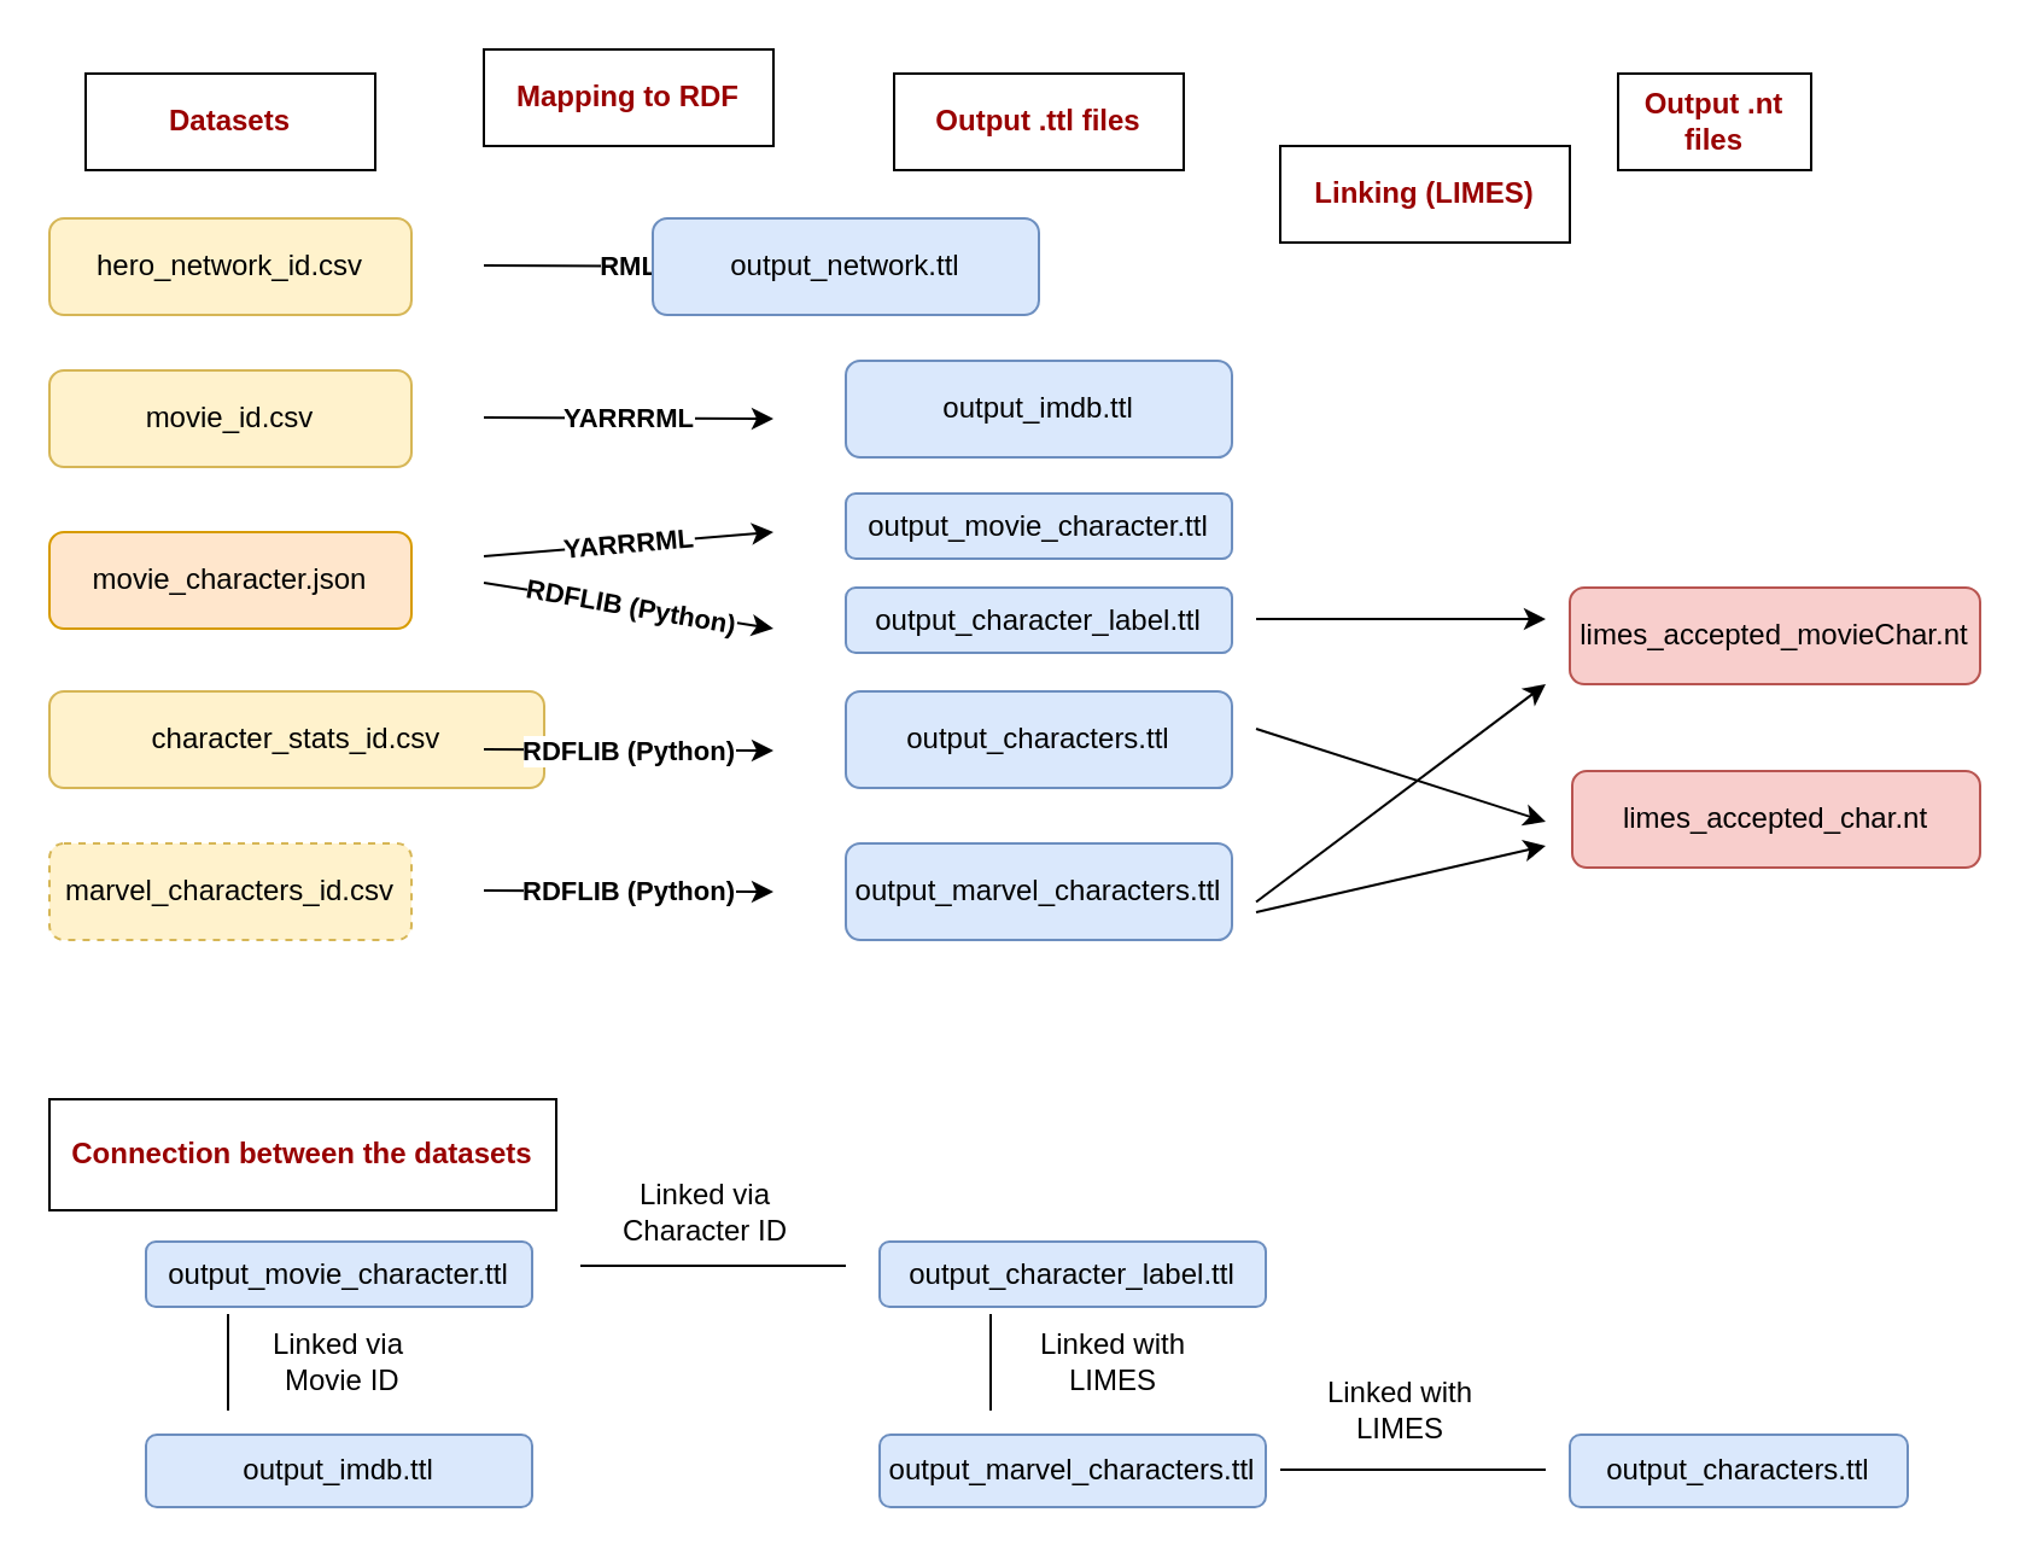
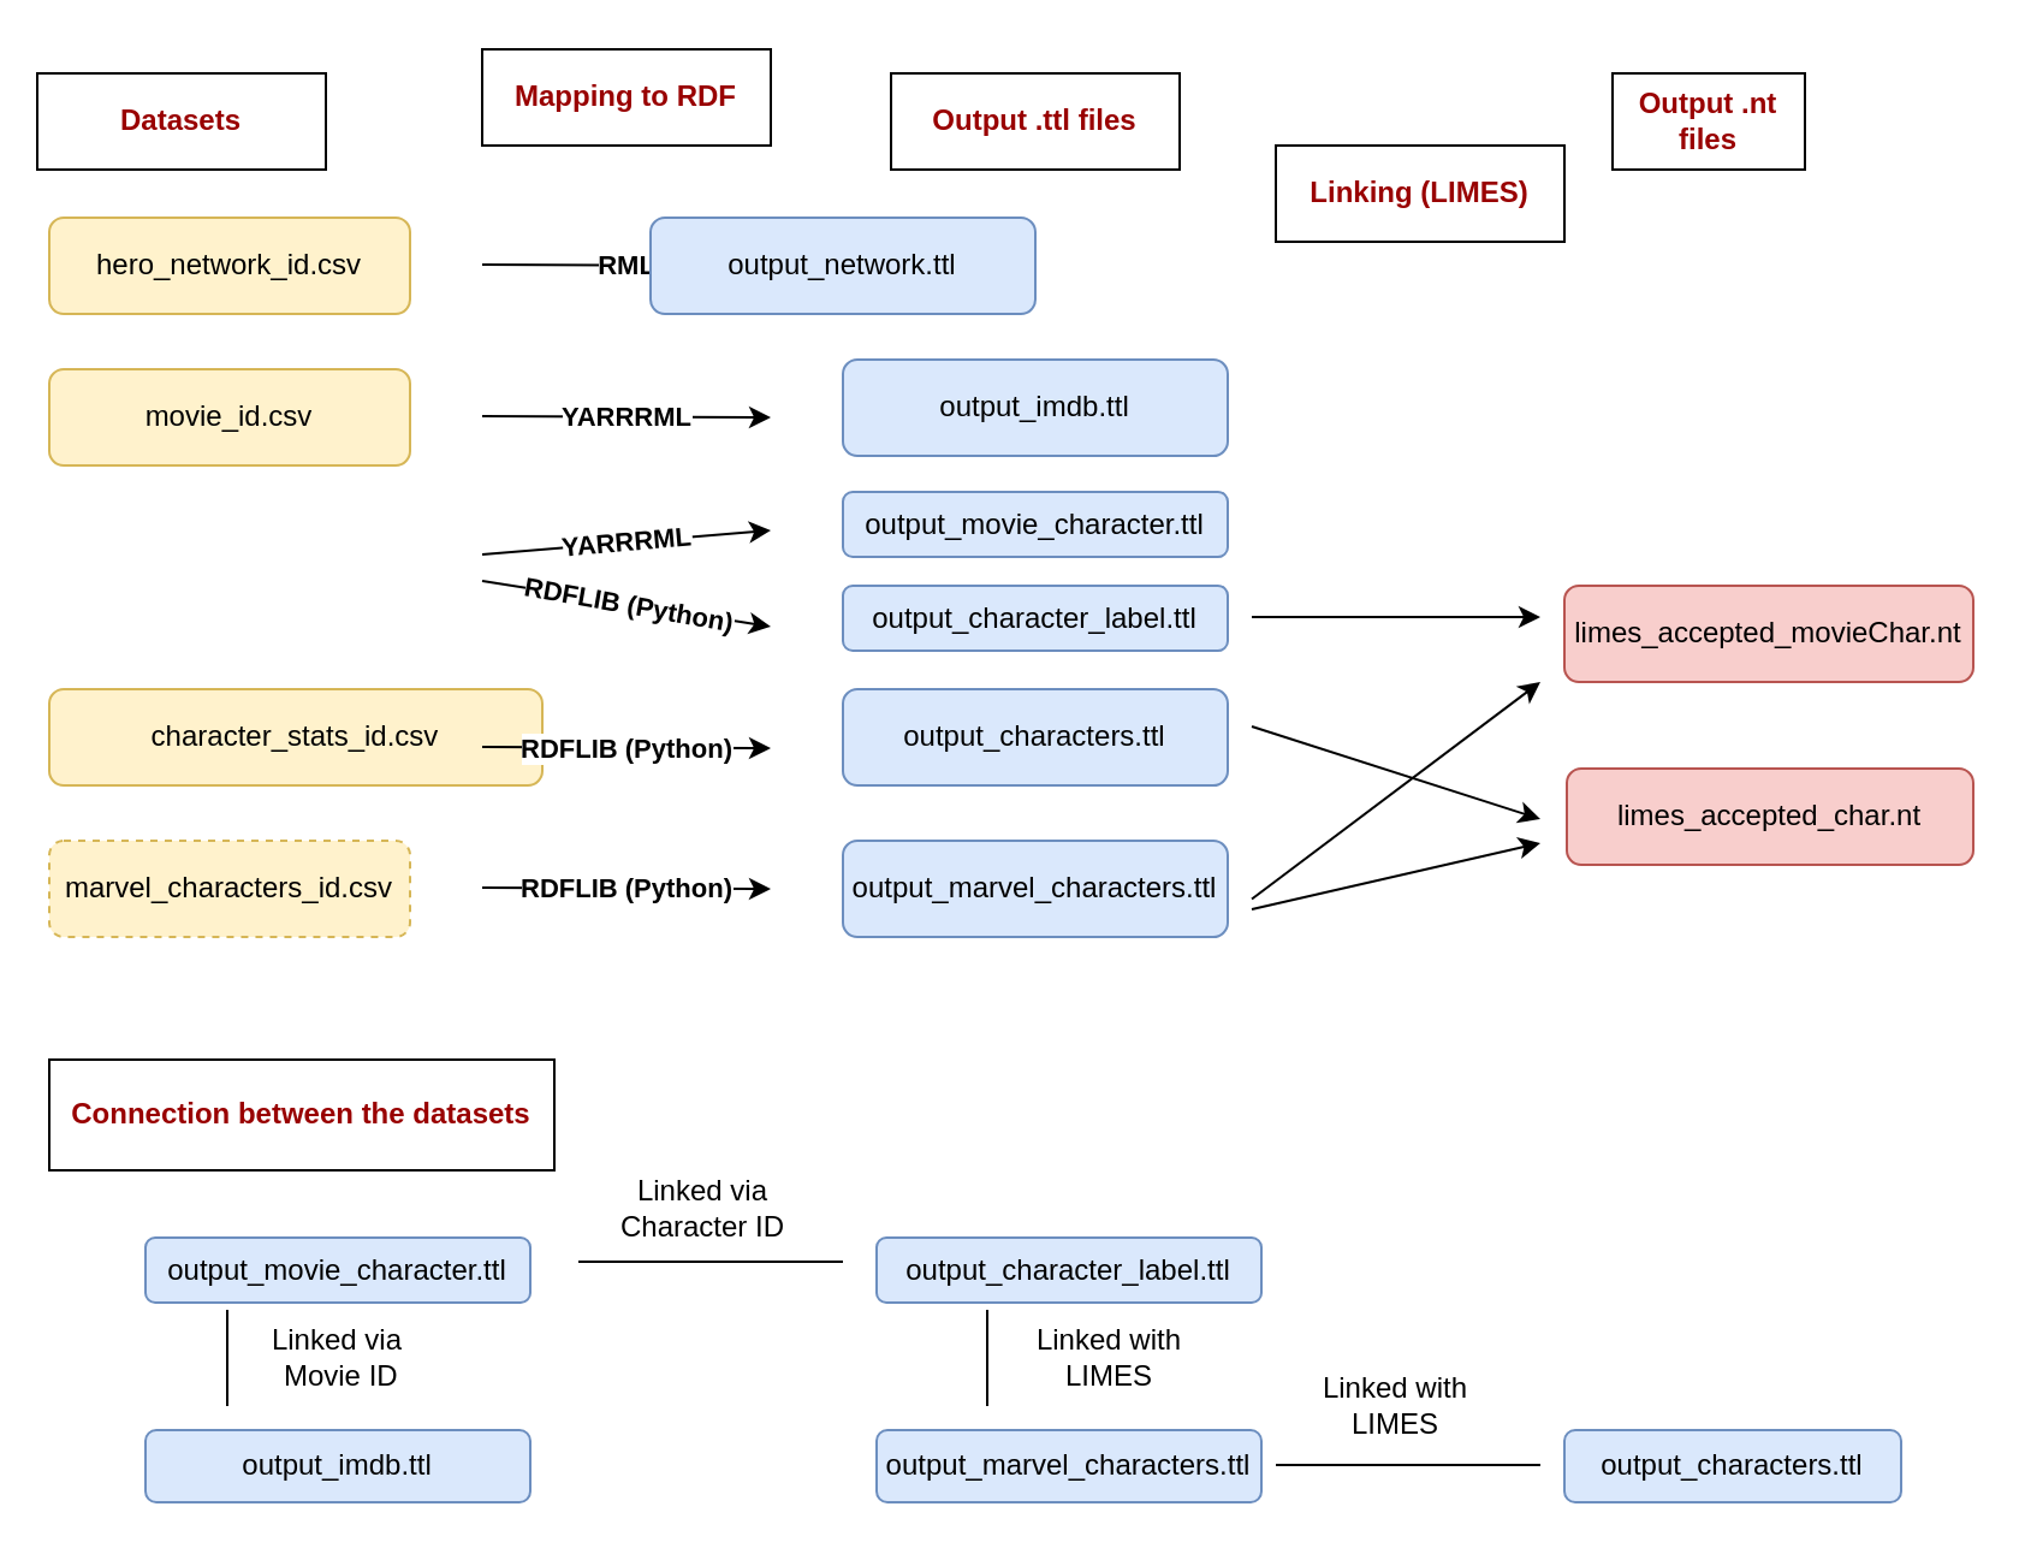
  <mxCell id="0" />
  <mxCell id="1" parent="0" />
  <mxCell id="2" value="movie_id.csv" style="rounded=1;whiteSpace=wrap;html=1;fillColor=#fff2cc;strokeColor=#d6b656;" parent="1" vertex="1"><mxGeometry x="20" y="153" width="150" height="40" as="geometry" /></mxCell>
- <mxCell id="3" value="movie_character.json" style="rounded=1;whiteSpace=wrap;html=1;fillColor=#ffe6cc;strokeColor=#d79b00;" parent="1" vertex="1"><mxGeometry x="20" y="220" width="150" height="40" as="geometry" /></mxCell>
  <mxCell id="4" value="hero_network_id.csv" style="rounded=1;whiteSpace=wrap;html=1;fillColor=#fff2cc;strokeColor=#d6b656;" parent="1" vertex="1"><mxGeometry x="20" y="90" width="150" height="40" as="geometry" /></mxCell>
  <mxCell id="5" value="marvel_characters_id.csv" style="rounded=1;whiteSpace=wrap;html=1;fillColor=#fff2cc;strokeColor=#d6b656;dashed=1;" parent="1" vertex="1"><mxGeometry x="20" y="349" width="150" height="40" as="geometry" /></mxCell>
  <mxCell id="6" value="character_stats_id.csv" style="rounded=1;whiteSpace=wrap;html=1;fillColor=#fff2cc;strokeColor=#d6b656;" parent="1" vertex="1"><mxGeometry x="20" y="286" width="205" height="40" as="geometry" /></mxCell>
  <mxCell id="7" value="" style="endArrow=classic;html=1;" parent="1" edge="1"><mxGeometry relative="1" as="geometry"><mxPoint x="200" y="368.5" as="sourcePoint" /><mxPoint x="320" y="369" as="targetPoint" /></mxGeometry></mxCell>
  <mxCell id="8" value="RDFLIB (Python)" style="edgeLabel;resizable=0;html=1;align=center;verticalAlign=middle;fontStyle=1" parent="7" connectable="0" vertex="1"><mxGeometry relative="1" as="geometry" /></mxCell>
  <mxCell id="9" value="" style="endArrow=classic;html=1;" parent="1" edge="1"><mxGeometry relative="1" as="geometry"><mxPoint x="200" y="310" as="sourcePoint" /><mxPoint x="320" y="310.5" as="targetPoint" /></mxGeometry></mxCell>
  <mxCell id="10" value="RDFLIB (Python)" style="edgeLabel;resizable=0;html=1;align=center;verticalAlign=middle;fontStyle=1" parent="9" connectable="0" vertex="1"><mxGeometry relative="1" as="geometry" /></mxCell>
  <mxCell id="11" value="" style="endArrow=classic;html=1;" parent="1" edge="1"><mxGeometry relative="1" as="geometry"><mxPoint x="200" y="109.5" as="sourcePoint" /><mxPoint x="320" y="110" as="targetPoint" /></mxGeometry></mxCell>
  <mxCell id="12" value="RML" style="edgeLabel;resizable=0;html=1;align=center;verticalAlign=middle;fontStyle=1" parent="11" connectable="0" vertex="1"><mxGeometry relative="1" as="geometry" /></mxCell>
  <mxCell id="13" value="" style="endArrow=classic;html=1;" parent="1" edge="1"><mxGeometry relative="1" as="geometry"><mxPoint x="200" y="172.5" as="sourcePoint" /><mxPoint x="320" y="173" as="targetPoint" /></mxGeometry></mxCell>
  <mxCell id="14" value="YARRRML" style="edgeLabel;resizable=0;html=1;align=center;verticalAlign=middle;fontStyle=1" parent="13" connectable="0" vertex="1"><mxGeometry relative="1" as="geometry" /></mxCell>
  <mxCell id="15" value="" style="endArrow=classic;html=1;" parent="1" edge="1"><mxGeometry relative="1" as="geometry"><mxPoint x="200" y="241" as="sourcePoint" /><mxPoint x="320" y="260" as="targetPoint" /></mxGeometry></mxCell>
  <mxCell id="16" value="RDFLIB (Python)" style="edgeLabel;resizable=0;html=1;align=center;verticalAlign=middle;rotation=10;fontStyle=1" parent="15" connectable="0" vertex="1"><mxGeometry relative="1" as="geometry" /></mxCell>
  <mxCell id="17" value="" style="endArrow=classic;html=1;" parent="1" edge="1"><mxGeometry relative="1" as="geometry"><mxPoint x="200" y="230" as="sourcePoint" /><mxPoint x="320" y="220" as="targetPoint" /></mxGeometry></mxCell>
  <mxCell id="18" value="YARRRML" style="edgeLabel;resizable=0;html=1;align=center;verticalAlign=middle;rotation=-5;fontStyle=1" parent="17" connectable="0" vertex="1"><mxGeometry relative="1" as="geometry" /></mxCell>
  <mxCell id="19" value="output_network.ttl" style="rounded=1;whiteSpace=wrap;html=1;fillColor=#dae8fc;strokeColor=#6c8ebf;" parent="1" vertex="1"><mxGeometry x="270" y="90" width="160" height="40" as="geometry" /></mxCell>
  <mxCell id="20" value="output_imdb.ttl" style="rounded=1;whiteSpace=wrap;html=1;fillColor=#dae8fc;strokeColor=#6c8ebf;" parent="1" vertex="1"><mxGeometry x="350" y="149" width="160" height="40" as="geometry" /></mxCell>
  <mxCell id="21" value="output_movie_character.ttl" style="rounded=1;whiteSpace=wrap;html=1;fillColor=#dae8fc;strokeColor=#6c8ebf;" parent="1" vertex="1"><mxGeometry x="350" y="204" width="160" height="27" as="geometry" /></mxCell>
  <mxCell id="22" value="output_character_label.ttl" style="rounded=1;whiteSpace=wrap;html=1;fillColor=#dae8fc;strokeColor=#6c8ebf;" parent="1" vertex="1"><mxGeometry x="350" y="243" width="160" height="27" as="geometry" /></mxCell>
  <mxCell id="23" value="output_characters.ttl" style="rounded=1;whiteSpace=wrap;html=1;fillColor=#dae8fc;strokeColor=#6c8ebf;" parent="1" vertex="1"><mxGeometry x="350" y="286" width="160" height="40" as="geometry" /></mxCell>
  <mxCell id="24" value="output_marvel_characters.ttl" style="rounded=1;whiteSpace=wrap;html=1;fillColor=#dae8fc;strokeColor=#6c8ebf;" parent="1" vertex="1"><mxGeometry x="350" y="349" width="160" height="40" as="geometry" /></mxCell>
  <mxCell id="25" value="Mapping to RDF" style="rounded=0;whiteSpace=wrap;html=1;fontStyle=1;fontColor=#990000;" parent="1" vertex="1"><mxGeometry x="200" y="20" width="120" height="40" as="geometry" /></mxCell>
- <mxCell id="26" value="Datasets" style="rounded=0;whiteSpace=wrap;html=1;fontStyle=1;fontColor=#990000;" parent="1" vertex="1"><mxGeometry x="35" y="30" width="120" height="40" as="geometry" /></mxCell>
+ <mxCell id="26" value="Datasets" style="rounded=0;whiteSpace=wrap;html=1;fontStyle=1;fontColor=#990000;" parent="1" vertex="1"><mxGeometry x="15" y="30" width="120" height="40" as="geometry" /></mxCell>
  <mxCell id="27" value="Output .ttl files" style="rounded=0;whiteSpace=wrap;html=1;fontStyle=1;fontColor=#990000;" parent="1" vertex="1"><mxGeometry x="370" y="30" width="120" height="40" as="geometry" /></mxCell>
  <mxCell id="28" value="Linking (LIMES)" style="rounded=0;whiteSpace=wrap;html=1;fontStyle=1;fontColor=#990000;" parent="1" vertex="1"><mxGeometry x="530" y="60" width="120" height="40" as="geometry" /></mxCell>
  <mxCell id="29" value="" style="endArrow=classic;html=1;fontColor=#990000;" parent="1" edge="1"><mxGeometry relative="1" as="geometry"><mxPoint x="520" y="301.5" as="sourcePoint" /><mxPoint x="640" y="340" as="targetPoint" /></mxGeometry></mxCell>
  <mxCell id="30" value="" style="endArrow=classic;html=1;fontColor=#990000;" parent="1" edge="1"><mxGeometry relative="1" as="geometry"><mxPoint x="520" y="377.5" as="sourcePoint" /><mxPoint x="640" y="350" as="targetPoint" /></mxGeometry></mxCell>
  <mxCell id="31" value="limes_accepted_char.nt" style="rounded=1;whiteSpace=wrap;html=1;fillColor=#f8cecc;strokeColor=#b85450;" parent="1" vertex="1"><mxGeometry x="651" y="319" width="169" height="40" as="geometry" /></mxCell>
  <mxCell id="32" value="Output .nt files" style="rounded=0;whiteSpace=wrap;html=1;fontStyle=1;fontColor=#990000;" parent="1" vertex="1"><mxGeometry x="670" y="30" width="80" height="40" as="geometry" /></mxCell>
  <mxCell id="33" value="" style="endArrow=classic;html=1;fontColor=#990000;" parent="1" edge="1"><mxGeometry relative="1" as="geometry"><mxPoint x="520" y="373.25" as="sourcePoint" /><mxPoint x="640" y="283" as="targetPoint" /></mxGeometry></mxCell>
  <mxCell id="34" value="" style="endArrow=classic;html=1;fontColor=#990000;" parent="1" edge="1"><mxGeometry relative="1" as="geometry"><mxPoint x="520" y="256" as="sourcePoint" /><mxPoint x="640" y="256" as="targetPoint" /></mxGeometry></mxCell>
  <mxCell id="35" value="limes_accepted_movieChar.nt" style="rounded=1;whiteSpace=wrap;html=1;fillColor=#f8cecc;strokeColor=#b85450;" parent="1" vertex="1"><mxGeometry x="650" y="243" width="170" height="40" as="geometry" /></mxCell>
  <mxCell id="36" value="output_movie_character.ttl" style="rounded=1;whiteSpace=wrap;html=1;fillColor=#dae8fc;strokeColor=#6c8ebf;" parent="1" vertex="1"><mxGeometry x="60" y="514" width="160" height="27" as="geometry" /></mxCell>
  <mxCell id="37" value="output_character_label.ttl" style="rounded=1;whiteSpace=wrap;html=1;fillColor=#dae8fc;strokeColor=#6c8ebf;" parent="1" vertex="1"><mxGeometry x="364" y="514" width="160" height="27" as="geometry" /></mxCell>
  <mxCell id="38" value="output_imdb.ttl" style="rounded=1;whiteSpace=wrap;html=1;fillColor=#dae8fc;strokeColor=#6c8ebf;" parent="1" vertex="1"><mxGeometry x="60" y="594" width="160" height="30" as="geometry" /></mxCell>
  <mxCell id="39" value="output_characters.ttl" style="rounded=1;whiteSpace=wrap;html=1;fillColor=#dae8fc;strokeColor=#6c8ebf;" parent="1" vertex="1"><mxGeometry x="650" y="594" width="140" height="30" as="geometry" /></mxCell>
  <mxCell id="40" value="output_marvel_characters.ttl" style="rounded=1;whiteSpace=wrap;html=1;fillColor=#dae8fc;strokeColor=#6c8ebf;" parent="1" vertex="1"><mxGeometry x="364" y="594" width="160" height="30" as="geometry" /></mxCell>
  <mxCell id="41" value="" style="endArrow=none;html=1;fontColor=#990000;" parent="1" edge="1"><mxGeometry width="50" height="50" relative="1" as="geometry"><mxPoint x="240" y="524" as="sourcePoint" /><mxPoint x="350" y="524" as="targetPoint" /></mxGeometry></mxCell>
  <mxCell id="42" value="Linked via Character ID" style="text;html=1;strokeColor=none;fillColor=none;align=center;verticalAlign=middle;whiteSpace=wrap;rounded=0;" parent="1" vertex="1"><mxGeometry x="242" y="492" width="100" height="20" as="geometry" /></mxCell>
  <mxCell id="43" value="" style="endArrow=none;html=1;fontColor=#990000;" parent="1" edge="1"><mxGeometry width="50" height="50" relative="1" as="geometry"><mxPoint x="94" y="584" as="sourcePoint" /><mxPoint x="94" y="544" as="targetPoint" /></mxGeometry></mxCell>
  <mxCell id="44" value="Linked via&lt;br&gt;&amp;nbsp;Movie ID" style="text;html=1;strokeColor=none;fillColor=none;align=center;verticalAlign=middle;whiteSpace=wrap;rounded=0;" parent="1" vertex="1"><mxGeometry x="92" y="554" width="96" height="20" as="geometry" /></mxCell>
  <mxCell id="45" value="Linked with LIMES" style="text;html=1;strokeColor=none;fillColor=none;align=center;verticalAlign=middle;whiteSpace=wrap;rounded=0;" parent="1" vertex="1"><mxGeometry x="530" y="574" width="100" height="20" as="geometry" /></mxCell>
  <mxCell id="46" value="" style="endArrow=none;html=1;fontColor=#990000;" parent="1" edge="1"><mxGeometry width="50" height="50" relative="1" as="geometry"><mxPoint x="530" y="608.5" as="sourcePoint" /><mxPoint x="640" y="608.5" as="targetPoint" /></mxGeometry></mxCell>
  <mxCell id="47" value="Linked with LIMES" style="text;html=1;strokeColor=none;fillColor=none;align=center;verticalAlign=middle;whiteSpace=wrap;rounded=0;" parent="1" vertex="1"><mxGeometry x="413" y="554" width="96" height="20" as="geometry" /></mxCell>
  <mxCell id="48" value="" style="endArrow=none;html=1;fontColor=#990000;" parent="1" edge="1"><mxGeometry width="50" height="50" relative="1" as="geometry"><mxPoint x="410" y="584" as="sourcePoint" /><mxPoint x="410" y="544" as="targetPoint" /></mxGeometry></mxCell>
- <mxCell id="49" value="Connection between the datasets" style="rounded=0;whiteSpace=wrap;html=1;fontColor=#990000;fontStyle=1" parent="1" vertex="1"><mxGeometry x="20" y="455" width="210" height="46" as="geometry" /></mxCell>
+ <mxCell id="49" value="Connection between the datasets" style="rounded=0;whiteSpace=wrap;html=1;fontColor=#990000;fontStyle=1" parent="1" vertex="1"><mxGeometry x="20" y="440" width="210" height="46" as="geometry" /></mxCell>
